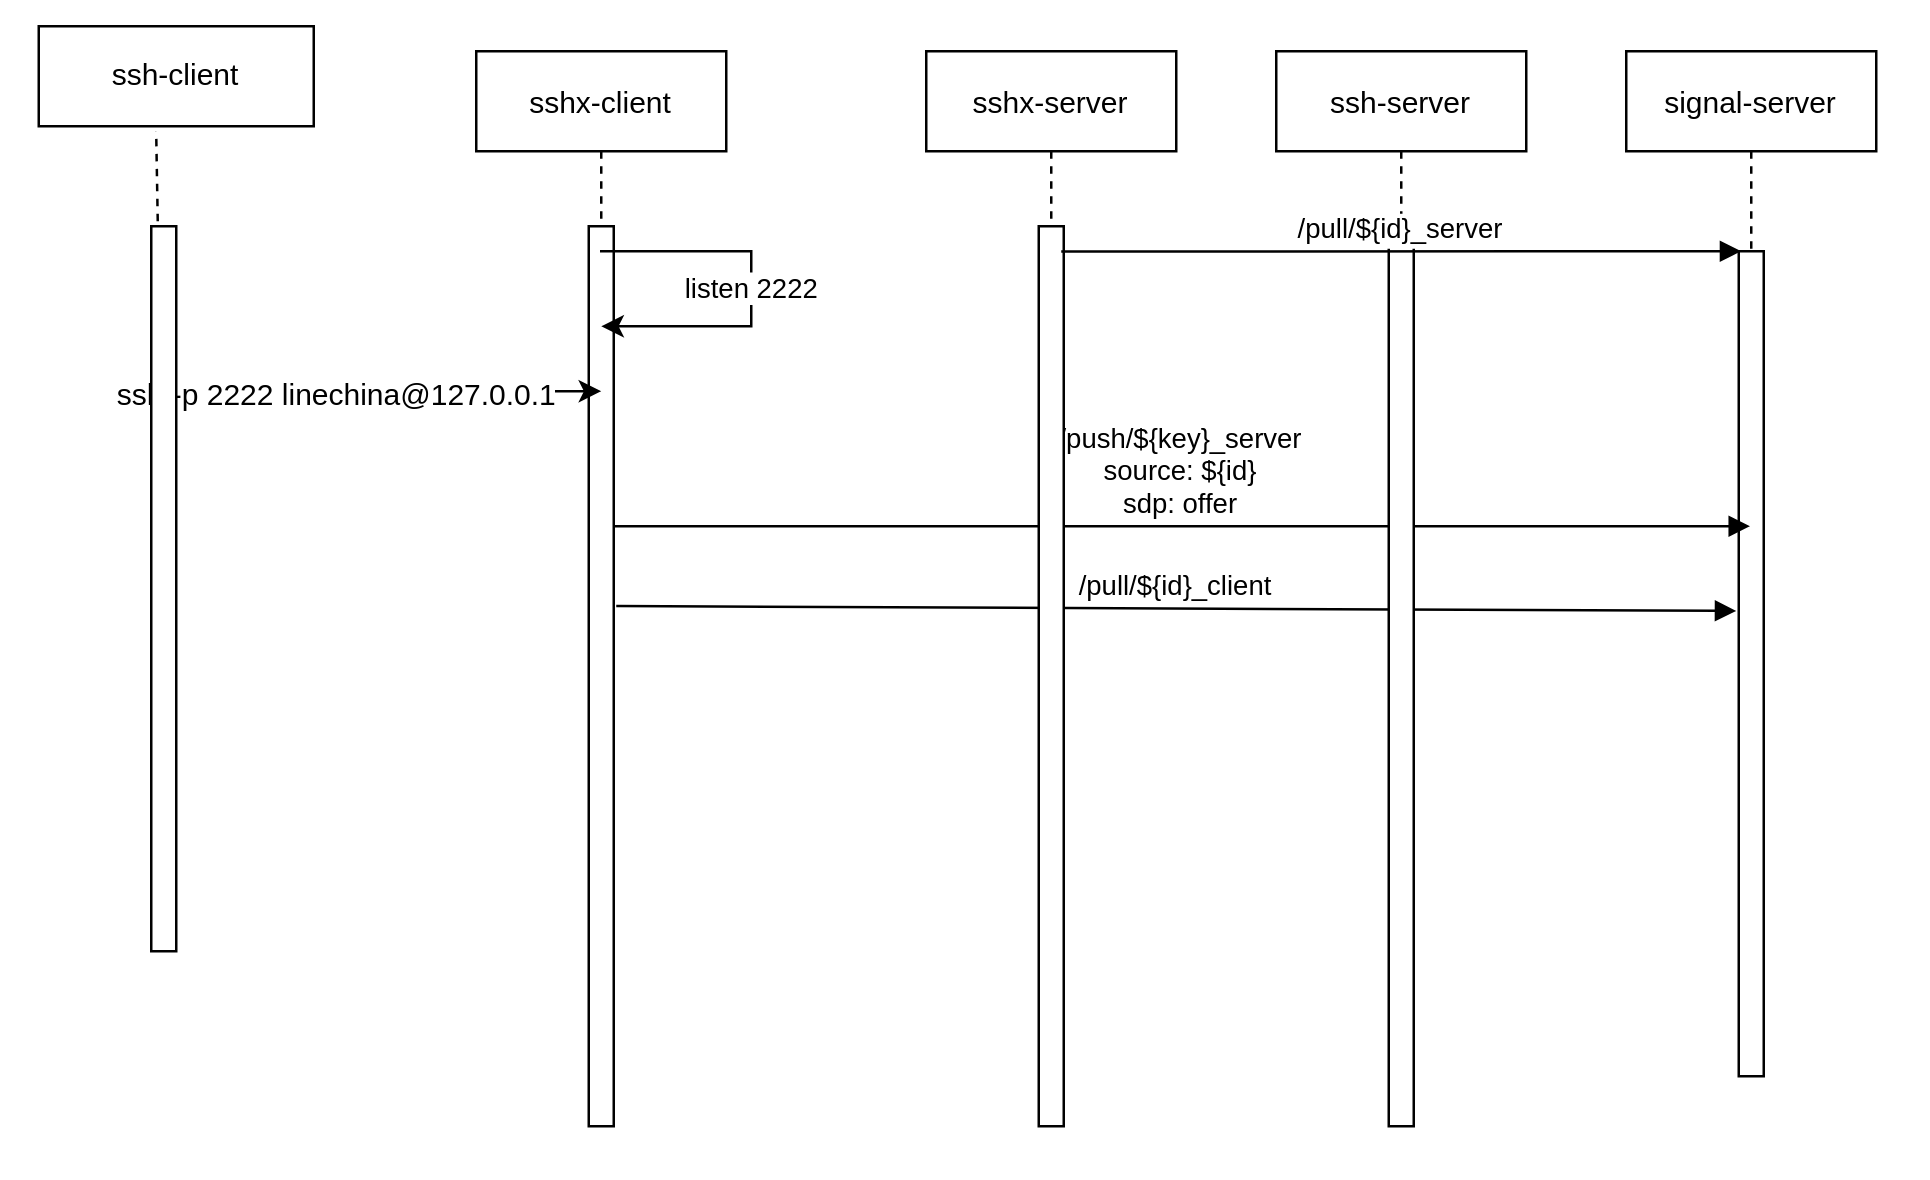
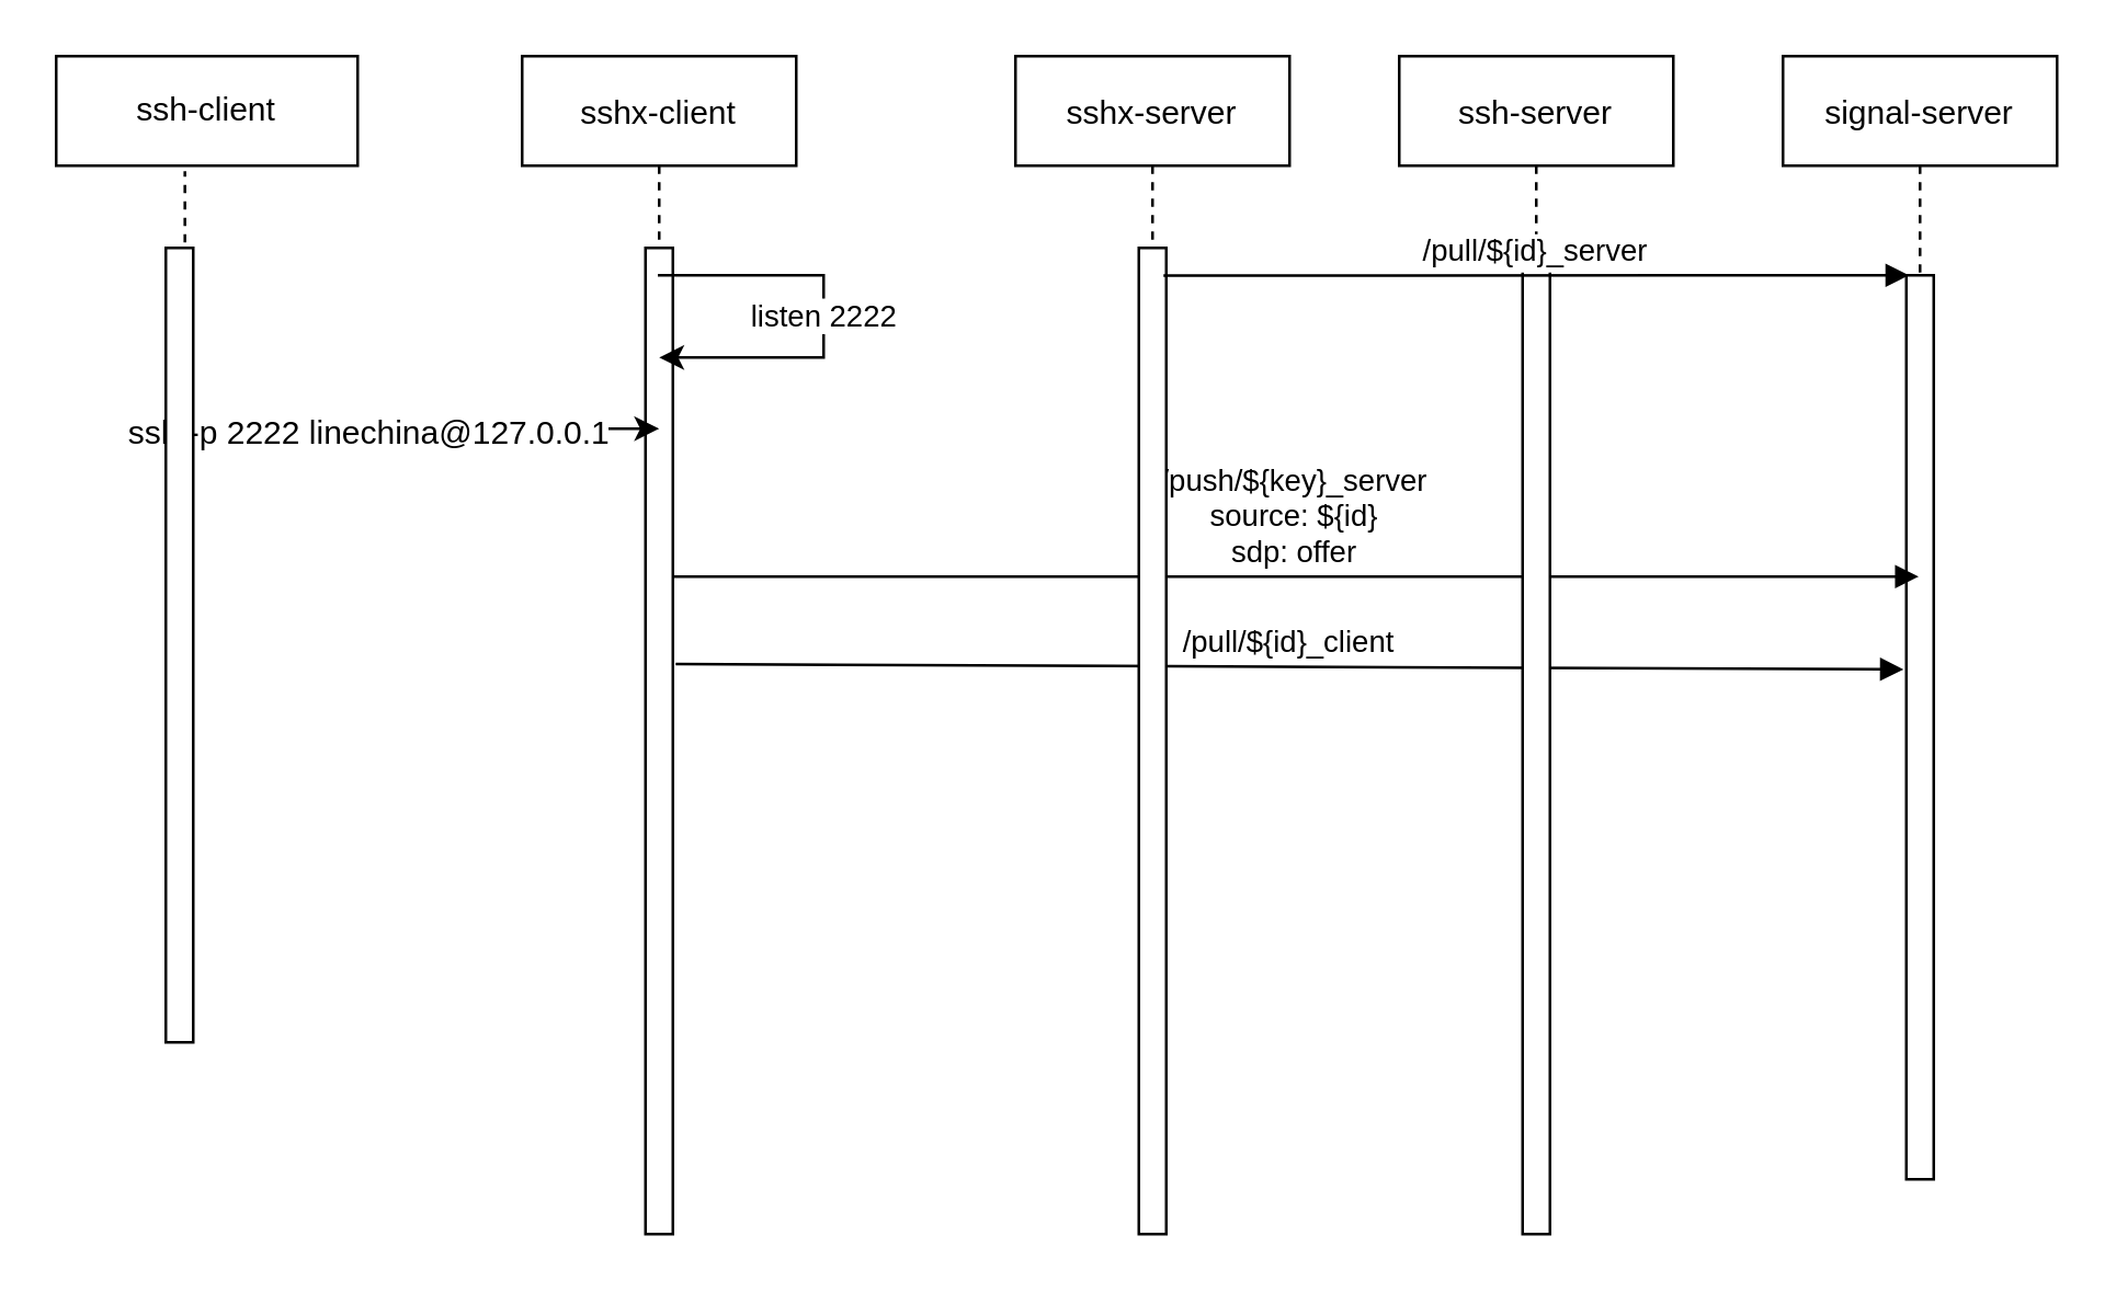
  <mxCell id="0" />
  <mxCell id="1" parent="0" />
  <mxCell id="2" value="sshx-client" style="shape=umlLifeline;perimeter=lifelinePerimeter;container=1;collapsible=0;recursiveResize=0;rounded=0;shadow=0;strokeWidth=1;" parent="1" vertex="1"><mxGeometry x="190" y="20" width="100" height="430" as="geometry" /></mxCell>
  <mxCell id="3" value="" style="points=[];perimeter=orthogonalPerimeter;rounded=0;shadow=0;strokeWidth=1;" parent="2" vertex="1"><mxGeometry x="45" y="70" width="10" height="360" as="geometry" /></mxCell>
  <mxCell id="4" value="signal-server" style="shape=umlLifeline;perimeter=lifelinePerimeter;container=1;collapsible=0;recursiveResize=0;rounded=0;shadow=0;strokeWidth=1;" parent="1" vertex="1"><mxGeometry x="650" y="20" width="100" height="410" as="geometry" /></mxCell>
  <mxCell id="5" value="" style="points=[];perimeter=orthogonalPerimeter;rounded=0;shadow=0;strokeWidth=1;" parent="4" vertex="1"><mxGeometry x="45" y="80" width="10" height="330" as="geometry" /></mxCell>
  <mxCell id="6" value="/push/${key}_server&#10;source: ${id}&#10;sdp: offer" style="verticalAlign=bottom;endArrow=block;shadow=0;strokeWidth=1;" parent="1" source="3" target="4" edge="1"><mxGeometry relative="1" as="geometry"><mxPoint x="345" y="100" as="sourcePoint" /><Array as="points"><mxPoint x="245" y="210" /></Array></mxGeometry></mxCell>
  <mxCell id="7" value="listen 2222" style="edgeStyle=orthogonalEdgeStyle;rounded=0;orthogonalLoop=1;jettySize=auto;html=1;" edge="1" parent="1" source="2"><mxGeometry relative="1" as="geometry"><mxPoint x="240" y="130" as="targetPoint" /><Array as="points"><mxPoint x="300" y="100" /><mxPoint x="300" y="130" /></Array></mxGeometry></mxCell>
- <mxCell id="8" value="ssh-client" style="rounded=0;whiteSpace=wrap;html=1;" vertex="1" parent="1"><mxGeometry x="15" y="10" width="110" height="40" as="geometry" /></mxCell>
+ <mxCell id="8" value="ssh-client" style="rounded=0;whiteSpace=wrap;html=1;" vertex="1" parent="1"><mxGeometry x="20" y="20" width="110" height="40" as="geometry" /></mxCell>
  <mxCell id="9" value="" style="endArrow=none;dashed=1;html=1;entryX=0.427;entryY=1.05;entryDx=0;entryDy=0;entryPerimeter=0;" edge="1" parent="1" target="8"><mxGeometry width="50" height="50" relative="1" as="geometry"><mxPoint x="67" y="340" as="sourcePoint" /><mxPoint x="520" y="230" as="targetPoint" /></mxGeometry></mxCell>
  <mxCell id="10" style="edgeStyle=orthogonalEdgeStyle;rounded=0;orthogonalLoop=1;jettySize=auto;html=1;exitX=1.1;exitY=0.228;exitDx=0;exitDy=0;exitPerimeter=0;" edge="1" parent="1" source="12"><mxGeometry relative="1" as="geometry"><mxPoint x="240" y="156" as="targetPoint" /></mxGeometry></mxCell>
  <mxCell id="11" value="&lt;div style=&quot;text-align: left ; line-height: 1.75&quot;&gt;&lt;font style=&quot;font-size: 12px&quot;&gt;ssh -p 2222 linechina@127.0.0.1&lt;/font&gt;&lt;/div&gt;" style="edgeLabel;html=1;align=center;verticalAlign=middle;resizable=0;points=[];" vertex="1" connectable="0" parent="10"><mxGeometry x="-0.267" y="-1" relative="1" as="geometry"><mxPoint as="offset" /></mxGeometry></mxCell>
  <mxCell id="12" value="" style="points=[];perimeter=orthogonalPerimeter;rounded=0;shadow=0;strokeWidth=1;" vertex="1" parent="1"><mxGeometry x="60" y="90" width="10" height="290" as="geometry" /></mxCell>
  <mxCell id="13" value="/pull/${id}_client" style="verticalAlign=bottom;endArrow=block;shadow=0;strokeWidth=1;entryX=-0.1;entryY=0.436;entryDx=0;entryDy=0;entryPerimeter=0;exitX=1.1;exitY=0.422;exitDx=0;exitDy=0;exitPerimeter=0;" edge="1" parent="1" source="3" target="5"><mxGeometry relative="1" as="geometry"><mxPoint x="240" y="330" as="sourcePoint" /><mxPoint x="429.5" y="220" as="targetPoint" /><Array as="points" /></mxGeometry></mxCell>
  <mxCell id="14" value="sshx-server" style="shape=umlLifeline;perimeter=lifelinePerimeter;container=1;collapsible=0;recursiveResize=0;rounded=0;shadow=0;strokeWidth=1;" vertex="1" parent="1"><mxGeometry x="370" y="20" width="100" height="430" as="geometry" /></mxCell>
  <mxCell id="15" value="" style="points=[];perimeter=orthogonalPerimeter;rounded=0;shadow=0;strokeWidth=1;" vertex="1" parent="14"><mxGeometry x="45" y="70" width="10" height="360" as="geometry" /></mxCell>
  <mxCell id="16" value="ssh-server" style="shape=umlLifeline;perimeter=lifelinePerimeter;container=1;collapsible=0;recursiveResize=0;rounded=0;shadow=0;strokeWidth=1;" vertex="1" parent="1"><mxGeometry x="510" y="20" width="100" height="430" as="geometry" /></mxCell>
  <mxCell id="17" value="" style="points=[];perimeter=orthogonalPerimeter;rounded=0;shadow=0;strokeWidth=1;" vertex="1" parent="16"><mxGeometry x="45" y="70" width="10" height="360" as="geometry" /></mxCell>
  <mxCell id="18" value="/pull/${id}_server" style="verticalAlign=bottom;endArrow=block;shadow=0;strokeWidth=1;entryX=0.1;entryY=0;entryDx=0;entryDy=0;entryPerimeter=0;exitX=0.9;exitY=0.028;exitDx=0;exitDy=0;exitPerimeter=0;" edge="1" parent="1" source="15" target="5"><mxGeometry relative="1" as="geometry"><mxPoint x="256" y="251.92" as="sourcePoint" /><mxPoint x="704" y="253.88" as="targetPoint" /><Array as="points" /></mxGeometry></mxCell>
